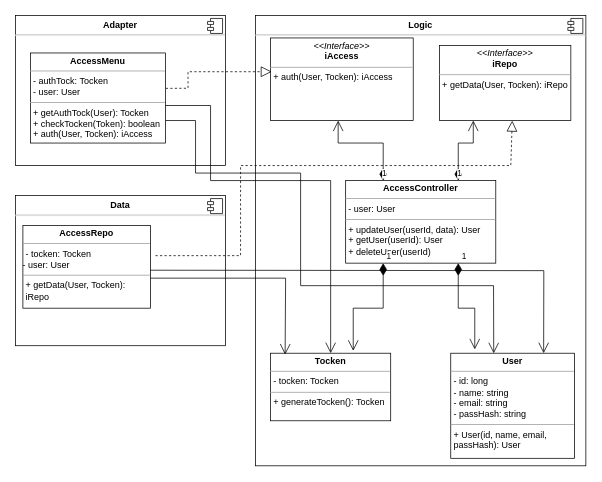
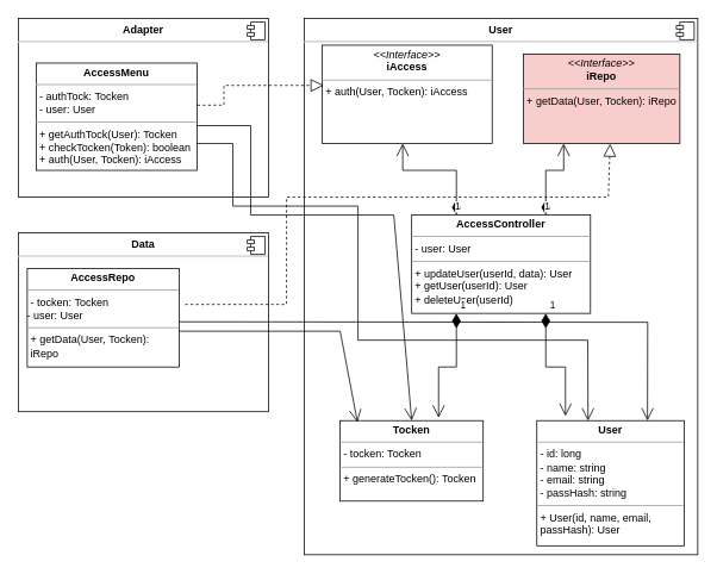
  <mxCell id="0" />
  <mxCell id="1" parent="0" />
  <mxCell id="2" value="&lt;p style=&quot;margin:0px;margin-top:6px;text-align:center;&quot;&gt;&lt;b&gt;Data&lt;/b&gt;&lt;/p&gt;&lt;hr&gt;&lt;p style=&quot;margin:0px;margin-left:8px;&quot;&gt;&lt;br&gt;&lt;/p&gt;" style="align=left;overflow=fill;html=1;dropTarget=0;whiteSpace=wrap;" vertex="1" parent="1"><mxGeometry x="20" y="260" width="280" height="200" as="geometry" /></mxCell>
  <mxCell id="3" value="" style="shape=component;jettyWidth=8;jettyHeight=4;" vertex="1" parent="2"><mxGeometry x="1" width="20" height="20" relative="1" as="geometry"><mxPoint x="-24" y="4" as="offset" /></mxGeometry></mxCell>
- <mxCell id="4" value="&lt;p style=&quot;margin:0px;margin-top:6px;text-align:center;&quot;&gt;&lt;b&gt;Logic&lt;/b&gt;&lt;/p&gt;&lt;hr&gt;&lt;p style=&quot;margin:0px;margin-left:8px;&quot;&gt;&lt;br&gt;&lt;/p&gt;" style="align=left;overflow=fill;html=1;dropTarget=0;whiteSpace=wrap;" vertex="1" parent="1"><mxGeometry x="340" y="20" width="440" height="600" as="geometry" /></mxCell>
+ <mxCell id="4" value="&lt;p style=&quot;margin:0px;margin-top:6px;text-align:center;&quot;&gt;&lt;b&gt;User&lt;/b&gt;&lt;/p&gt;&lt;hr&gt;&lt;p style=&quot;margin:0px;margin-left:8px;&quot;&gt;&lt;br&gt;&lt;/p&gt;" style="align=left;overflow=fill;html=1;dropTarget=0;whiteSpace=wrap;" vertex="1" parent="1"><mxGeometry x="340" y="20" width="440" height="600" as="geometry" /></mxCell>
  <mxCell id="5" value="" style="shape=component;jettyWidth=8;jettyHeight=4;" vertex="1" parent="4"><mxGeometry x="1" width="20" height="20" relative="1" as="geometry"><mxPoint x="-24" y="4" as="offset" /></mxGeometry></mxCell>
  <mxCell id="6" value="&lt;p style=&quot;margin:0px;margin-top:6px;text-align:center;&quot;&gt;&lt;b&gt;Adapter&lt;/b&gt;&lt;/p&gt;&lt;hr&gt;&lt;p style=&quot;margin:0px;margin-left:8px;&quot;&gt;&lt;br&gt;&lt;/p&gt;" style="align=left;overflow=fill;html=1;dropTarget=0;whiteSpace=wrap;" vertex="1" parent="1"><mxGeometry x="20" y="20" width="280" height="200" as="geometry" /></mxCell>
  <mxCell id="7" value="" style="shape=component;jettyWidth=8;jettyHeight=4;" vertex="1" parent="6"><mxGeometry x="1" width="20" height="20" relative="1" as="geometry"><mxPoint x="-24" y="4" as="offset" /></mxGeometry></mxCell>
  <mxCell id="8" value="&lt;p style=&quot;margin:0px;margin-top:4px;text-align:center;&quot;&gt;&lt;b&gt;AccessRepo&lt;/b&gt;&lt;/p&gt;&lt;hr size=&quot;1&quot;&gt;&lt;p style=&quot;margin:0px;margin-left:4px;&quot;&gt;- tocken: Tocken&lt;br&gt;&lt;/p&gt;&lt;div&gt;- user: User&lt;/div&gt;&lt;hr size=&quot;1&quot;&gt;&lt;p style=&quot;margin:0px;margin-left:4px;&quot;&gt;+ getData(User, Tocken): iRepo&lt;br style=&quot;border-color: var(--border-color);&quot;&gt;&lt;/p&gt;" style="verticalAlign=top;align=left;overflow=fill;fontSize=12;fontFamily=Helvetica;html=1;whiteSpace=wrap;" vertex="1" parent="1"><mxGeometry x="30" y="300" width="170" height="110" as="geometry" /></mxCell>
  <mxCell id="9" value="&lt;p style=&quot;margin:0px;margin-top:4px;text-align:center;&quot;&gt;&lt;b&gt;AccessController&lt;/b&gt;&lt;/p&gt;&lt;hr size=&quot;1&quot;&gt;&lt;p style=&quot;margin:0px;margin-left:4px;&quot;&gt;- user: User&lt;/p&gt;&lt;hr size=&quot;1&quot;&gt;&lt;p style=&quot;margin:0px;margin-left:4px;&quot;&gt;+ updateUser(userId, data): User&lt;/p&gt;&lt;p style=&quot;margin:0px;margin-left:4px;&quot;&gt;+ getUser(userId): User&lt;/p&gt;&lt;p style=&quot;margin:0px;margin-left:4px;&quot;&gt;+ deleteUser(userId)&lt;/p&gt;" style="verticalAlign=top;align=left;overflow=fill;fontSize=12;fontFamily=Helvetica;html=1;whiteSpace=wrap;" vertex="1" parent="1"><mxGeometry x="460" y="240" width="200" height="110" as="geometry" /></mxCell>
  <mxCell id="10" value="&lt;p style=&quot;margin:0px;margin-top:4px;text-align:center;&quot;&gt;&lt;b&gt;User&lt;/b&gt;&lt;/p&gt;&lt;hr size=&quot;1&quot;&gt;&lt;p style=&quot;margin:0px;margin-left:4px;&quot;&gt;- id: long&lt;/p&gt;&lt;p style=&quot;margin:0px;margin-left:4px;&quot;&gt;- name: string&lt;/p&gt;&lt;p style=&quot;margin:0px;margin-left:4px;&quot;&gt;- email: string&lt;/p&gt;&lt;p style=&quot;margin:0px;margin-left:4px;&quot;&gt;- passHash: string&lt;/p&gt;&lt;hr size=&quot;1&quot;&gt;&lt;p style=&quot;margin:0px;margin-left:4px;&quot;&gt;+ User(id, name, email, passHash): User&lt;/p&gt;&lt;p style=&quot;margin:0px;margin-left:4px;&quot;&gt;&lt;br&gt;&lt;/p&gt;" style="verticalAlign=top;align=left;overflow=fill;fontSize=12;fontFamily=Helvetica;html=1;whiteSpace=wrap;" vertex="1" parent="1"><mxGeometry x="600" y="470" width="165" height="140" as="geometry" /></mxCell>
  <mxCell id="11" value="&lt;p style=&quot;margin:0px;margin-top:4px;text-align:center;&quot;&gt;&lt;i&gt;&amp;lt;&amp;lt;Interface&amp;gt;&amp;gt;&lt;/i&gt;&lt;br&gt;&lt;b&gt;iAccess&lt;/b&gt;&lt;/p&gt;&lt;hr size=&quot;1&quot;&gt;&lt;p style=&quot;margin:0px;margin-left:4px;&quot;&gt;&lt;/p&gt;&lt;p style=&quot;margin:0px;margin-left:4px;&quot;&gt;+ auth(User, Tocken): iAccess&lt;br&gt;&lt;br&gt;&lt;/p&gt;" style="verticalAlign=top;align=left;overflow=fill;fontSize=12;fontFamily=Helvetica;html=1;whiteSpace=wrap;" vertex="1" parent="1"><mxGeometry x="360" y="50" width="190" height="110" as="geometry" /></mxCell>
- <mxCell id="12" value="&lt;p style=&quot;margin:0px;margin-top:4px;text-align:center;&quot;&gt;&lt;i&gt;&amp;lt;&amp;lt;Interface&amp;gt;&amp;gt;&lt;/i&gt;&lt;br&gt;&lt;b&gt;iRepo&lt;/b&gt;&lt;/p&gt;&lt;hr size=&quot;1&quot;&gt;&lt;p style=&quot;margin:0px;margin-left:4px;&quot;&gt;&lt;/p&gt;&lt;p style=&quot;margin:0px;margin-left:4px;&quot;&gt;+ getData(User, Tocken): iRepo&lt;br&gt;&lt;br&gt;&lt;/p&gt;" style="verticalAlign=top;align=left;overflow=fill;fontSize=12;fontFamily=Helvetica;html=1;whiteSpace=wrap;" vertex="1" parent="1"><mxGeometry x="585" y="60" width="175" height="100" as="geometry" /></mxCell>
+ <mxCell id="12" value="&lt;p style=&quot;margin:0px;margin-top:4px;text-align:center;&quot;&gt;&lt;i&gt;&amp;lt;&amp;lt;Interface&amp;gt;&amp;gt;&lt;/i&gt;&lt;br&gt;&lt;b&gt;iRepo&lt;/b&gt;&lt;/p&gt;&lt;hr size=&quot;1&quot;&gt;&lt;p style=&quot;margin:0px;margin-left:4px;&quot;&gt;&lt;/p&gt;&lt;p style=&quot;margin:0px;margin-left:4px;&quot;&gt;+ getData(User, Tocken): iRepo&lt;br&gt;&lt;br&gt;&lt;/p&gt;" style="verticalAlign=top;align=left;overflow=fill;fontSize=12;fontFamily=Helvetica;html=1;whiteSpace=wrap;fillColor=#f8cecc;" vertex="1" parent="1"><mxGeometry x="585" y="60" width="175" height="100" as="geometry" /></mxCell>
  <mxCell id="13" value="" style="endArrow=block;dashed=1;endFill=0;endSize=12;html=1;rounded=0;exitX=1.002;exitY=0.393;exitDx=0;exitDy=0;entryX=0.008;entryY=0.409;entryDx=0;entryDy=0;entryPerimeter=0;exitPerimeter=0;" edge="1" parent="1" source="15" target="11"><mxGeometry width="160" relative="1" as="geometry"><mxPoint x="200" y="114.5" as="sourcePoint" /><mxPoint x="394" y="114.5" as="targetPoint" /><Array as="points"><mxPoint x="250" y="117" /><mxPoint x="250" y="95" /></Array></mxGeometry></mxCell>
  <mxCell id="14" value="" style="endArrow=block;dashed=1;endFill=0;endSize=12;html=1;rounded=0;entryX=0.554;entryY=1.002;entryDx=0;entryDy=0;exitX=1.039;exitY=0.364;exitDx=0;exitDy=0;exitPerimeter=0;entryPerimeter=0;" edge="1" parent="1" source="8" target="12"><mxGeometry width="160" relative="1" as="geometry"><mxPoint x="200" y="344.5" as="sourcePoint" /><mxPoint x="360" y="344.5" as="targetPoint" /><Array as="points"><mxPoint x="320" y="340" /><mxPoint x="320" y="220" /><mxPoint x="680" y="220" /></Array></mxGeometry></mxCell>
  <mxCell id="15" value="&lt;p style=&quot;margin:0px;margin-top:4px;text-align:center;&quot;&gt;&lt;b&gt;AccessMenu&lt;/b&gt;&lt;/p&gt;&lt;hr size=&quot;1&quot;&gt;&lt;p style=&quot;margin:0px;margin-left:4px;&quot;&gt;- authTock: Tocken&lt;/p&gt;&lt;p style=&quot;margin:0px;margin-left:4px;&quot;&gt;- user: User&lt;/p&gt;&lt;hr size=&quot;1&quot;&gt;&lt;p style=&quot;border-color: var(--border-color); margin: 0px 0px 0px 4px;&quot;&gt;+ getAuthTock(User): Tocken&lt;/p&gt;&lt;p style=&quot;border-color: var(--border-color); margin: 0px 0px 0px 4px;&quot;&gt;+ checkTocken(Token): boolean&lt;/p&gt;&lt;p style=&quot;border-color: var(--border-color); margin: 0px 0px 0px 4px;&quot;&gt;+ auth(User, Tocken): iAccess&lt;br style=&quot;border-color: var(--border-color);&quot;&gt;&lt;/p&gt;" style="verticalAlign=top;align=left;overflow=fill;fontSize=12;fontFamily=Helvetica;html=1;whiteSpace=wrap;" vertex="1" parent="1"><mxGeometry x="40" y="70" width="180" height="120" as="geometry" /></mxCell>
- <mxCell id="16" value="&lt;p style=&quot;margin:0px;margin-top:4px;text-align:center;&quot;&gt;&lt;b&gt;Tocken&lt;/b&gt;&lt;/p&gt;&lt;hr size=&quot;1&quot;&gt;&lt;p style=&quot;margin:0px;margin-left:4px;&quot;&gt;- tocken: Tocken&lt;/p&gt;&lt;hr size=&quot;1&quot;&gt;&lt;p style=&quot;margin:0px;margin-left:4px;&quot;&gt;+ generateTocken(): Tocken&lt;/p&gt;" style="verticalAlign=top;align=left;overflow=fill;fontSize=12;fontFamily=Helvetica;html=1;whiteSpace=wrap;" vertex="1" parent="1"><mxGeometry x="360" y="470" width="160" height="90" as="geometry" /></mxCell>
+ <mxCell id="16" value="&lt;p style=&quot;margin:0px;margin-top:4px;text-align:center;&quot;&gt;&lt;b&gt;Tocken&lt;/b&gt;&lt;/p&gt;&lt;hr size=&quot;1&quot;&gt;&lt;p style=&quot;margin:0px;margin-left:4px;&quot;&gt;- tocken: Tocken&lt;/p&gt;&lt;hr size=&quot;1&quot;&gt;&lt;p style=&quot;margin:0px;margin-left:4px;&quot;&gt;+ generateTocken(): Tocken&lt;/p&gt;" style="verticalAlign=top;align=left;overflow=fill;fontSize=12;fontFamily=Helvetica;html=1;whiteSpace=wrap;" vertex="1" parent="1"><mxGeometry x="380" y="470" width="160" height="90" as="geometry" /></mxCell>
  <mxCell id="17" value="" style="endArrow=open;endFill=1;endSize=12;html=1;rounded=0;entryX=0.347;entryY=0.001;entryDx=0;entryDy=0;entryPerimeter=0;" edge="1" parent="1" target="10"><mxGeometry width="160" relative="1" as="geometry"><mxPoint x="220" y="160" as="sourcePoint" /><mxPoint x="380" y="160" as="targetPoint" /><Array as="points"><mxPoint x="260" y="160" /><mxPoint x="260" y="230" /><mxPoint x="400" y="230" /><mxPoint x="400" y="380" /><mxPoint x="657" y="380" /></Array></mxGeometry></mxCell>
  <mxCell id="18" value="" style="endArrow=open;endFill=1;endSize=12;html=1;rounded=0;entryX=0.5;entryY=0;entryDx=0;entryDy=0;" edge="1" parent="1" target="16"><mxGeometry width="160" relative="1" as="geometry"><mxPoint x="220" y="140" as="sourcePoint" /><mxPoint x="380" y="140" as="targetPoint" /><Array as="points"><mxPoint x="280" y="140" /><mxPoint x="280" y="240" /><mxPoint x="440" y="240" /></Array></mxGeometry></mxCell>
  <mxCell id="19" value="" style="endArrow=open;endFill=1;endSize=12;html=1;rounded=0;entryX=0.121;entryY=0.02;entryDx=0;entryDy=0;entryPerimeter=0;" edge="1" parent="1" target="16"><mxGeometry width="160" relative="1" as="geometry"><mxPoint x="200" y="370" as="sourcePoint" /><mxPoint x="360" y="370" as="targetPoint" /><Array as="points"><mxPoint x="380" y="370" /></Array></mxGeometry></mxCell>
  <mxCell id="20" value="" style="endArrow=open;endFill=1;endSize=12;html=1;rounded=0;entryX=0.75;entryY=0;entryDx=0;entryDy=0;" edge="1" parent="1" target="10"><mxGeometry width="160" relative="1" as="geometry"><mxPoint x="200" y="359.41" as="sourcePoint" /><mxPoint x="360" y="359.41" as="targetPoint" /><Array as="points"><mxPoint x="724" y="360" /></Array></mxGeometry></mxCell>
  <mxCell id="21" value="1" style="endArrow=open;html=1;endSize=12;startArrow=diamondThin;startSize=14;startFill=1;edgeStyle=orthogonalEdgeStyle;align=left;verticalAlign=bottom;rounded=0;exitX=0.25;exitY=1;exitDx=0;exitDy=0;entryX=0.688;entryY=-0.035;entryDx=0;entryDy=0;entryPerimeter=0;" edge="1" parent="1" source="9" target="16"><mxGeometry x="-1" y="3" relative="1" as="geometry"><mxPoint x="80" y="540" as="sourcePoint" /><mxPoint x="240" y="540" as="targetPoint" /></mxGeometry></mxCell>
  <mxCell id="22" value="1" style="endArrow=open;html=1;endSize=12;startArrow=diamondThin;startSize=14;startFill=1;edgeStyle=orthogonalEdgeStyle;align=left;verticalAlign=bottom;rounded=0;exitX=0.75;exitY=1;exitDx=0;exitDy=0;entryX=0.194;entryY=-0.036;entryDx=0;entryDy=0;entryPerimeter=0;" edge="1" parent="1" source="9" target="10"><mxGeometry x="-1" y="3" relative="1" as="geometry"><mxPoint x="100" y="540" as="sourcePoint" /><mxPoint x="260" y="540" as="targetPoint" /></mxGeometry></mxCell>
  <mxCell id="23" value="1" style="endArrow=open;html=1;endSize=12;startArrow=diamondThin;startSize=14;startFill=1;edgeStyle=orthogonalEdgeStyle;align=left;verticalAlign=bottom;rounded=0;exitX=0.25;exitY=0;exitDx=0;exitDy=0;" edge="1" parent="1" source="9"><mxGeometry x="-1" y="3" relative="1" as="geometry"><mxPoint x="40" y="560" as="sourcePoint" /><mxPoint x="450" y="160" as="targetPoint" /><Array as="points"><mxPoint x="510" y="190" /><mxPoint x="450" y="190" /></Array></mxGeometry></mxCell>
  <mxCell id="24" value="1" style="endArrow=open;html=1;endSize=12;startArrow=diamondThin;startSize=14;startFill=1;edgeStyle=orthogonalEdgeStyle;align=left;verticalAlign=bottom;rounded=0;exitX=0.75;exitY=0;exitDx=0;exitDy=0;" edge="1" parent="1" source="9"><mxGeometry x="-1" y="3" relative="1" as="geometry"><mxPoint x="810" y="250" as="sourcePoint" /><mxPoint x="630" y="160" as="targetPoint" /><Array as="points"><mxPoint x="610" y="190" /><mxPoint x="630" y="190" /></Array></mxGeometry></mxCell>
